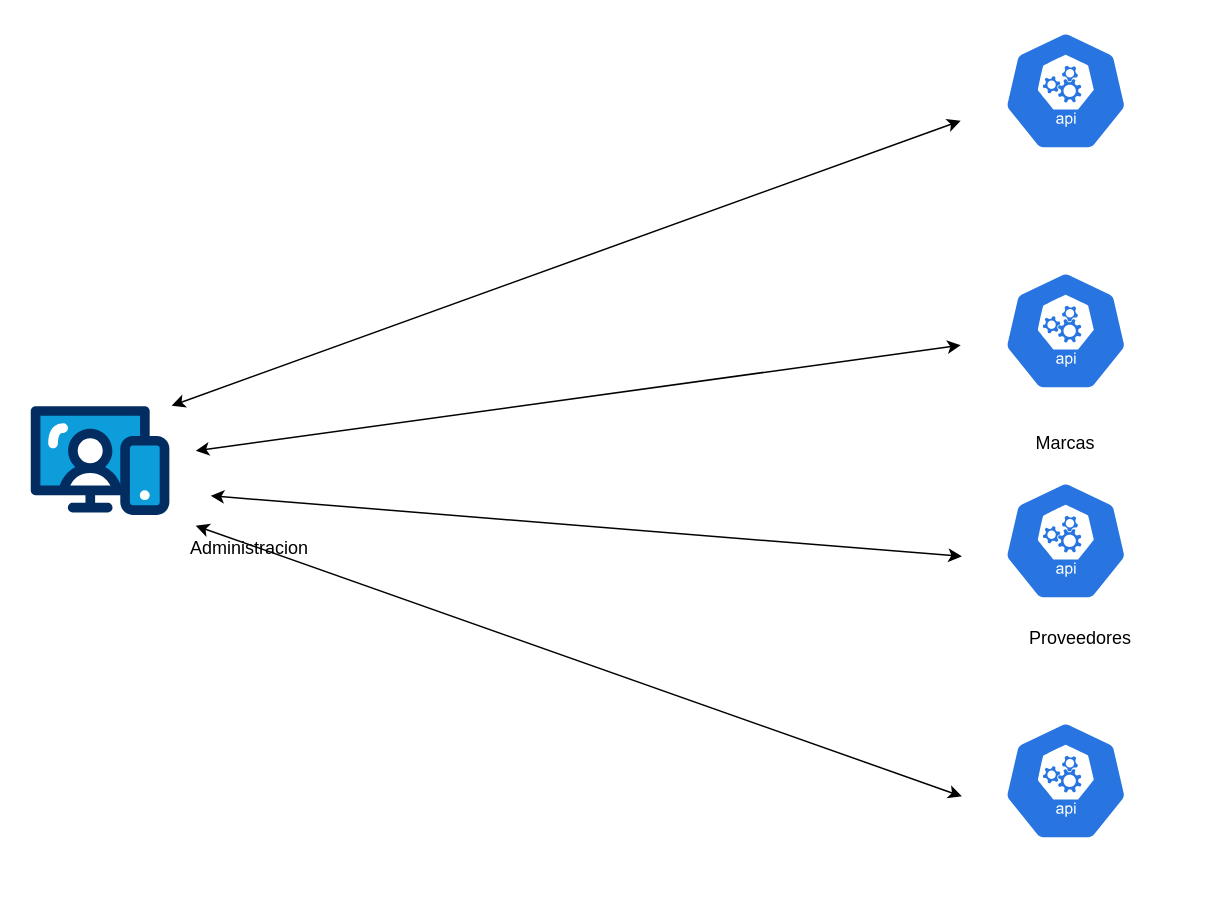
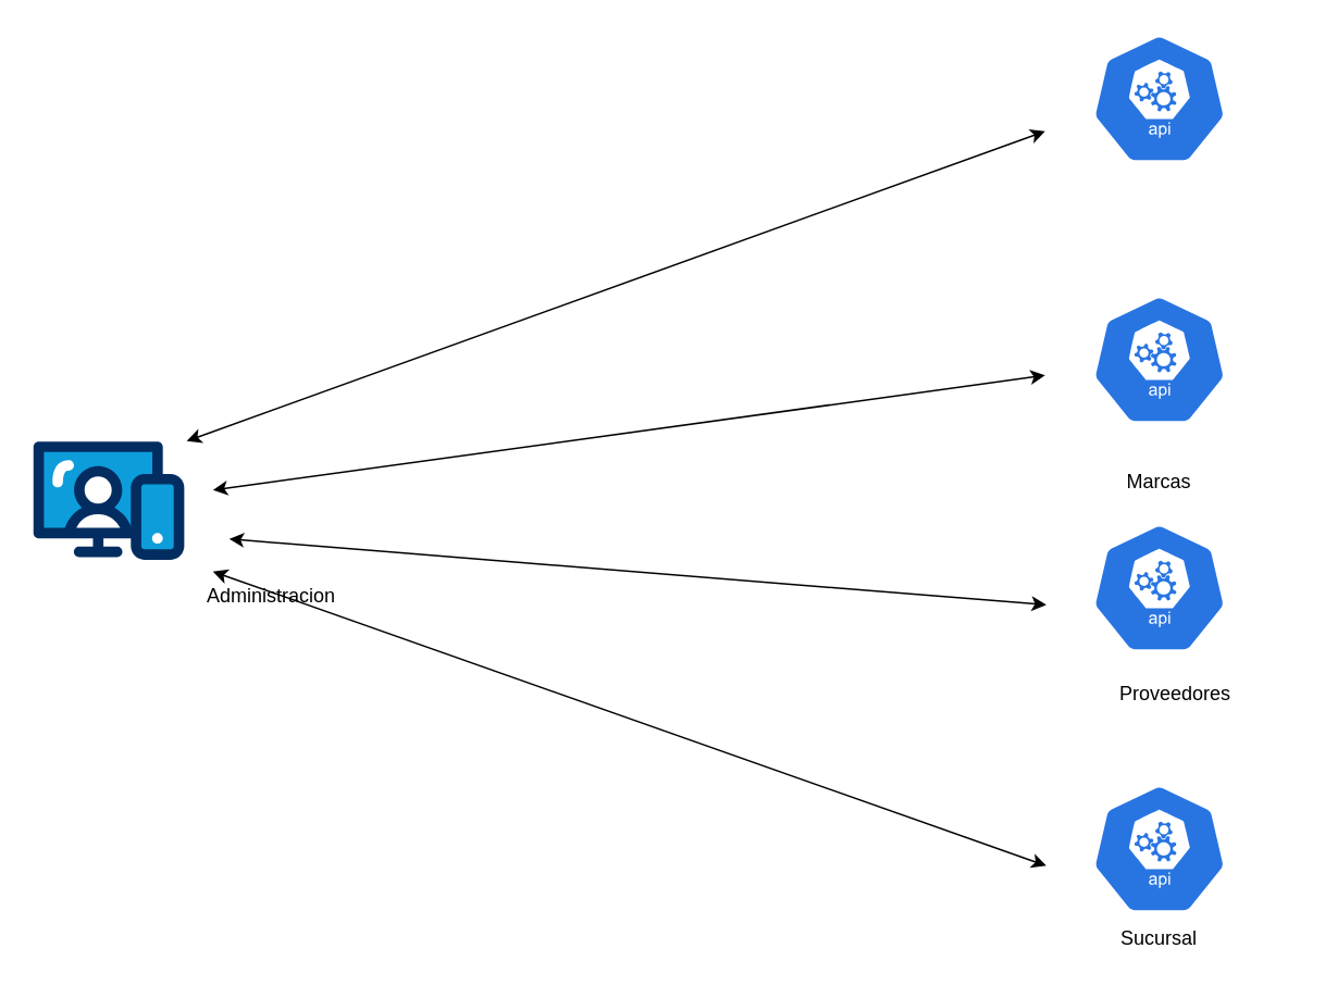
  <mxCell id="0" />
  <mxCell id="1" parent="0" />
  <mxCell id="2" value="" style="verticalLabelPosition=bottom;aspect=fixed;html=1;shape=mxgraph.salesforce.web;" vertex="1" parent="1"><mxGeometry x="20" y="270" width="92.41" height="73" as="geometry" /></mxCell>
  <mxCell id="3" value="" style="group" vertex="1" connectable="0" parent="1"><mxGeometry x="640" y="20" width="140" height="120" as="geometry" /></mxCell>
  <mxCell id="4" value="" style="sketch=0;html=1;dashed=0;whitespace=wrap;fillColor=#2875E2;strokeColor=#ffffff;points=[[0.005,0.63,0],[0.1,0.2,0],[0.9,0.2,0],[0.5,0,0],[0.995,0.63,0],[0.72,0.99,0],[0.5,1,0],[0.28,0.99,0]];verticalLabelPosition=bottom;align=center;verticalAlign=top;shape=mxgraph.kubernetes.icon;prIcon=api" vertex="1" parent="3"><mxGeometry width="140" height="80" as="geometry" /></mxCell>
  <mxCell id="5" value="" style="group" vertex="1" connectable="0" parent="1"><mxGeometry x="650" y="200" width="140" height="120" as="geometry" /></mxCell>
  <mxCell id="6" value="" style="sketch=0;html=1;dashed=0;whitespace=wrap;fillColor=#2875E2;strokeColor=#ffffff;points=[[0.005,0.63,0],[0.1,0.2,0],[0.9,0.2,0],[0.5,0,0],[0.995,0.63,0],[0.72,0.99,0],[0.5,1,0],[0.28,0.99,0]];verticalLabelPosition=bottom;align=center;verticalAlign=top;shape=mxgraph.kubernetes.icon;prIcon=api" vertex="1" parent="5"><mxGeometry x="-10" y="-20" width="140" height="80" as="geometry" /></mxCell>
  <mxCell id="7" value="Marcas" style="text;html=1;strokeColor=none;fillColor=none;align=center;verticalAlign=middle;whiteSpace=wrap;rounded=0;" vertex="1" parent="5"><mxGeometry x="30" y="80" width="60" height="30" as="geometry" /></mxCell>
  <mxCell id="8" value="" style="sketch=0;html=1;dashed=0;whitespace=wrap;fillColor=#2875E2;strokeColor=#ffffff;points=[[0.005,0.63,0],[0.1,0.2,0],[0.9,0.2,0],[0.5,0,0],[0.995,0.63,0],[0.72,0.99,0],[0.5,1,0],[0.28,0.99,0]];verticalLabelPosition=bottom;align=center;verticalAlign=top;shape=mxgraph.kubernetes.icon;prIcon=api" vertex="1" parent="1"><mxGeometry x="640" y="320" width="140" height="80" as="geometry" /></mxCell>
  <mxCell id="9" value="Proveedores" style="text;html=1;strokeColor=none;fillColor=none;align=center;verticalAlign=middle;whiteSpace=wrap;rounded=0;" vertex="1" parent="1"><mxGeometry x="690" y="410" width="60" height="30" as="geometry" /></mxCell>
  <mxCell id="10" value="" style="sketch=0;html=1;dashed=0;whitespace=wrap;fillColor=#2875E2;strokeColor=#ffffff;points=[[0.005,0.63,0],[0.1,0.2,0],[0.9,0.2,0],[0.5,0,0],[0.995,0.63,0],[0.72,0.99,0],[0.5,1,0],[0.28,0.99,0]];verticalLabelPosition=bottom;align=center;verticalAlign=top;shape=mxgraph.kubernetes.icon;prIcon=api" vertex="1" parent="1"><mxGeometry x="640" y="480" width="140" height="80" as="geometry" /></mxCell>
+ <mxCell id="11" value="Sucursal" style="text;html=1;strokeColor=none;fillColor=none;align=center;verticalAlign=middle;whiteSpace=wrap;rounded=0;" vertex="1" parent="1"><mxGeometry x="680" y="560" width="60" height="30" as="geometry" /></mxCell>
  <mxCell id="12" value="" style="endArrow=classic;startArrow=classic;html=1;rounded=0;exitX=1.017;exitY=-0.004;exitDx=0;exitDy=0;exitPerimeter=0;" edge="1" parent="1" source="2"><mxGeometry width="50" height="50" relative="1" as="geometry"><mxPoint x="410" y="360" as="sourcePoint" /><mxPoint x="640" y="80" as="targetPoint" /></mxGeometry></mxCell>
  <mxCell id="13" value="" style="endArrow=classic;startArrow=classic;html=1;rounded=0;" edge="1" parent="1" target="6"><mxGeometry width="50" height="50" relative="1" as="geometry"><mxPoint x="130" y="300" as="sourcePoint" /><mxPoint x="670" y="230" as="targetPoint" /></mxGeometry></mxCell>
  <mxCell id="14" value="" style="endArrow=classic;startArrow=classic;html=1;rounded=0;entryX=0.005;entryY=0.63;entryDx=0;entryDy=0;entryPerimeter=0;" edge="1" parent="1" target="8"><mxGeometry width="50" height="50" relative="1" as="geometry"><mxPoint x="140" y="330" as="sourcePoint" /><mxPoint x="656" y="160" as="targetPoint" /></mxGeometry></mxCell>
  <mxCell id="15" value="" style="endArrow=classic;startArrow=classic;html=1;rounded=0;entryX=0.005;entryY=0.63;entryDx=0;entryDy=0;entryPerimeter=0;" edge="1" parent="1" target="10"><mxGeometry width="50" height="50" relative="1" as="geometry"><mxPoint x="130" y="350" as="sourcePoint" /><mxPoint x="586" y="330" as="targetPoint" /></mxGeometry></mxCell>
  <mxCell id="16" value="Administracion" style="text;html=1;strokeColor=none;fillColor=none;align=center;verticalAlign=middle;whiteSpace=wrap;rounded=0;" vertex="1" parent="1"><mxGeometry x="136.2" y="350" width="60" height="30" as="geometry" /></mxCell>
